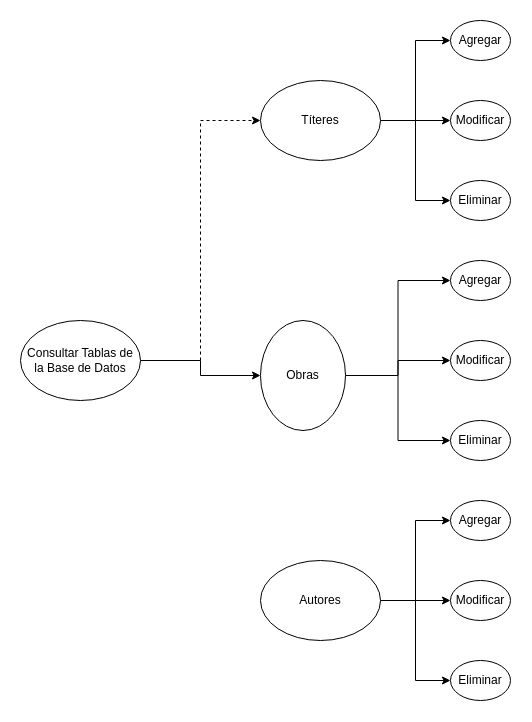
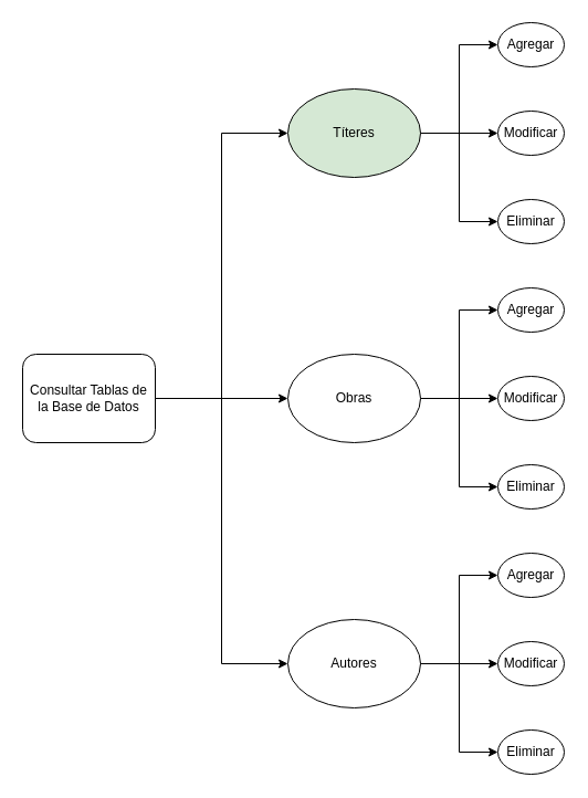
  <mxCell id="0" />
  <mxCell id="1" parent="0" />
  <mxCell id="2" value="Agregar" style="ellipse;whiteSpace=wrap;html=1;" vertex="1" parent="1"><mxGeometry x="450" width="60" height="40" as="geometry" y="20" /></mxCell>
  <mxCell id="3" style="edgeStyle=orthogonalEdgeStyle;rounded=0;orthogonalLoop=1;jettySize=auto;html=1;exitX=1;exitY=0.5;exitDx=0;exitDy=0;entryX=0;entryY=0.5;entryDx=0;entryDy=0;" edge="1" parent="1" source="6" target="17"><mxGeometry relative="1" as="geometry" /></mxCell>
- <mxCell id="4" style="edgeStyle=orthogonalEdgeStyle;rounded=0;orthogonalLoop=1;jettySize=auto;html=1;exitX=1;exitY=0.5;exitDx=0;exitDy=0;entryX=0;entryY=0.5;entryDx=0;entryDy=0;dashed=1;" edge="1" parent="1" source="6" target="10"><mxGeometry relative="1" as="geometry" /></mxCell>
- <mxCell id="6" value="Consultar Tablas de la Base de Datos" style="ellipse;whiteSpace=wrap;html=1;" vertex="1" parent="1"><mxGeometry x="20" y="320" width="120" height="80" as="geometry" /></mxCell>
+ <mxCell id="4" style="edgeStyle=orthogonalEdgeStyle;rounded=0;orthogonalLoop=1;jettySize=auto;html=1;exitX=1;exitY=0.5;exitDx=0;exitDy=0;entryX=0;entryY=0.5;entryDx=0;entryDy=0;" edge="1" parent="1" source="6" target="10"><mxGeometry relative="1" as="geometry" /></mxCell>
+ <mxCell id="5" style="edgeStyle=orthogonalEdgeStyle;rounded=0;orthogonalLoop=1;jettySize=auto;html=1;exitX=1;exitY=0.5;exitDx=0;exitDy=0;entryX=0;entryY=0.5;entryDx=0;entryDy=0;" edge="1" parent="1" source="6" target="24"><mxGeometry relative="1" as="geometry" /></mxCell>
+ <mxCell id="6" value="Consultar Tablas de la Base de Datos" style="whiteSpace=wrap;html=1;rounded=1;" vertex="1" parent="1"><mxGeometry x="20" y="320" width="120" height="80" as="geometry" /></mxCell>
  <mxCell id="7" style="edgeStyle=orthogonalEdgeStyle;rounded=0;orthogonalLoop=1;jettySize=auto;html=1;exitX=1;exitY=0.5;exitDx=0;exitDy=0;entryX=0;entryY=0.5;entryDx=0;entryDy=0;" edge="1" parent="1" source="10" target="2"><mxGeometry relative="1" as="geometry" /></mxCell>
  <mxCell id="8" style="edgeStyle=orthogonalEdgeStyle;rounded=0;orthogonalLoop=1;jettySize=auto;html=1;exitX=1;exitY=0.5;exitDx=0;exitDy=0;entryX=0;entryY=0.5;entryDx=0;entryDy=0;" edge="1" parent="1" source="10" target="11"><mxGeometry relative="1" as="geometry" /></mxCell>
  <mxCell id="9" style="edgeStyle=orthogonalEdgeStyle;rounded=0;orthogonalLoop=1;jettySize=auto;html=1;exitX=1;exitY=0.5;exitDx=0;exitDy=0;entryX=0;entryY=0.5;entryDx=0;entryDy=0;" edge="1" parent="1" source="10" target="12"><mxGeometry relative="1" as="geometry" /></mxCell>
- <mxCell id="10" value="Títeres" style="ellipse;whiteSpace=wrap;html=1;" vertex="1" parent="1"><mxGeometry x="260" y="80" width="120" height="80" as="geometry" /></mxCell>
+ <mxCell id="10" value="Títeres" style="ellipse;whiteSpace=wrap;html=1;fillColor=#d5e8d4;" vertex="1" parent="1"><mxGeometry x="260" y="80" width="120" height="80" as="geometry" /></mxCell>
  <mxCell id="11" value="Modificar" style="ellipse;whiteSpace=wrap;html=1;" vertex="1" parent="1"><mxGeometry x="450" y="100" width="60" height="40" as="geometry" /></mxCell>
  <mxCell id="12" value="Eliminar" style="ellipse;whiteSpace=wrap;html=1;" vertex="1" parent="1"><mxGeometry x="450" y="180" width="60" height="40" as="geometry" /></mxCell>
  <mxCell id="13" value="Agregar" style="ellipse;whiteSpace=wrap;html=1;" vertex="1" parent="1"><mxGeometry x="450" y="260" width="60" height="40" as="geometry" /></mxCell>
  <mxCell id="14" style="edgeStyle=orthogonalEdgeStyle;rounded=0;orthogonalLoop=1;jettySize=auto;html=1;exitX=1;exitY=0.5;exitDx=0;exitDy=0;entryX=0;entryY=0.5;entryDx=0;entryDy=0;" edge="1" parent="1" source="17" target="13"><mxGeometry relative="1" as="geometry" /></mxCell>
  <mxCell id="15" style="edgeStyle=orthogonalEdgeStyle;rounded=0;orthogonalLoop=1;jettySize=auto;html=1;exitX=1;exitY=0.5;exitDx=0;exitDy=0;entryX=0;entryY=0.5;entryDx=0;entryDy=0;" edge="1" parent="1" source="17" target="18"><mxGeometry relative="1" as="geometry" /></mxCell>
  <mxCell id="16" style="edgeStyle=orthogonalEdgeStyle;rounded=0;orthogonalLoop=1;jettySize=auto;html=1;exitX=1;exitY=0.5;exitDx=0;exitDy=0;entryX=0;entryY=0.5;entryDx=0;entryDy=0;" edge="1" parent="1" source="17" target="19"><mxGeometry relative="1" as="geometry" /></mxCell>
- <mxCell id="17" value="Obras" style="ellipse;whiteSpace=wrap;html=1;" vertex="1" parent="1"><mxGeometry x="260" y="320" width="85" height="110" as="geometry" /></mxCell>
+ <mxCell id="17" value="Obras" style="ellipse;whiteSpace=wrap;html=1;" vertex="1" parent="1"><mxGeometry x="260" y="320" width="120" height="80" as="geometry" /></mxCell>
  <mxCell id="18" value="Modificar" style="ellipse;whiteSpace=wrap;html=1;" vertex="1" parent="1"><mxGeometry x="450" y="340" width="60" height="40" as="geometry" /></mxCell>
  <mxCell id="19" value="Eliminar" style="ellipse;whiteSpace=wrap;html=1;" vertex="1" parent="1"><mxGeometry x="450" y="420" width="60" height="40" as="geometry" /></mxCell>
  <mxCell id="20" value="Agregar" style="ellipse;whiteSpace=wrap;html=1;" vertex="1" parent="1"><mxGeometry x="450" y="500" width="60" height="40" as="geometry" /></mxCell>
  <mxCell id="21" style="edgeStyle=orthogonalEdgeStyle;rounded=0;orthogonalLoop=1;jettySize=auto;html=1;exitX=1;exitY=0.5;exitDx=0;exitDy=0;entryX=0;entryY=0.5;entryDx=0;entryDy=0;" edge="1" parent="1" source="24" target="20"><mxGeometry relative="1" as="geometry" /></mxCell>
  <mxCell id="22" style="edgeStyle=orthogonalEdgeStyle;rounded=0;orthogonalLoop=1;jettySize=auto;html=1;exitX=1;exitY=0.5;exitDx=0;exitDy=0;entryX=0;entryY=0.5;entryDx=0;entryDy=0;" edge="1" parent="1" source="24" target="25"><mxGeometry relative="1" as="geometry" /></mxCell>
  <mxCell id="23" style="edgeStyle=orthogonalEdgeStyle;rounded=0;orthogonalLoop=1;jettySize=auto;html=1;exitX=1;exitY=0.5;exitDx=0;exitDy=0;entryX=0;entryY=0.5;entryDx=0;entryDy=0;" edge="1" parent="1" source="24" target="26"><mxGeometry relative="1" as="geometry" /></mxCell>
  <mxCell id="24" value="Autores" style="ellipse;whiteSpace=wrap;html=1;" vertex="1" parent="1"><mxGeometry x="260" y="560" width="120" height="80" as="geometry" /></mxCell>
  <mxCell id="25" value="Modificar" style="ellipse;whiteSpace=wrap;html=1;" vertex="1" parent="1"><mxGeometry x="450" y="580" width="60" height="40" as="geometry" /></mxCell>
  <mxCell id="26" value="Eliminar" style="ellipse;whiteSpace=wrap;html=1;" vertex="1" parent="1"><mxGeometry x="450" y="660" width="60" height="40" as="geometry" /></mxCell>
